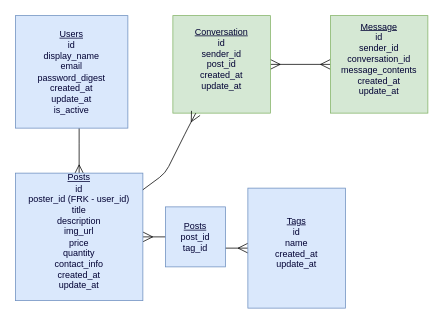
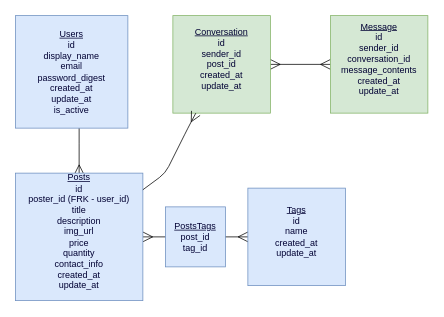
  <mxCell id="0" />
  <mxCell id="1" parent="0" />
  <mxCell id="2" value="" style="edgeStyle=orthogonalEdgeStyle;rounded=0;orthogonalLoop=1;jettySize=auto;html=1;endArrow=ERmany;endFill=0;endSize=9;startSize=11;" parent="1" source="3" target="5" edge="1"><mxGeometry relative="1" as="geometry"><Array as="points"><mxPoint x="105" y="190" /><mxPoint x="105" y="190" /></Array></mxGeometry></mxCell>
  <mxCell id="3" value="&lt;font color=&quot;#000033&quot;&gt;&lt;u&gt;Users&lt;/u&gt;&lt;br&gt;id&lt;br&gt;display_name&lt;br&gt;email&lt;br&gt;password_digest&lt;br&gt;created_at&lt;br&gt;update_at&lt;br&gt;is_active&lt;br&gt;&lt;/font&gt;" style="whiteSpace=wrap;html=1;aspect=fixed;fillColor=#dae8fc;strokeColor=#6c8ebf;" parent="1" vertex="1"><mxGeometry x="20" y="20" width="150" height="150" as="geometry" /></mxCell>
  <mxCell id="4" value="" style="edgeStyle=orthogonalEdgeStyle;rounded=0;orthogonalLoop=1;jettySize=auto;html=1;verticalAlign=middle;horizontal=1;endArrow=ERmany;endFill=0;startArrow=ERmany;startFill=0;endSize=11;startSize=11;" parent="1" source="5" target="6" edge="1"><mxGeometry relative="1" as="geometry" /></mxCell>
  <mxCell id="5" value="&lt;font color=&quot;#000033&quot;&gt;&lt;u&gt;Posts&lt;/u&gt;&lt;br&gt;id&lt;br&gt;poster_id (FRK - user_id)&lt;br&gt;title&lt;br&gt;description&lt;br&gt;img_url&lt;br&gt;price&lt;br&gt;quantity&lt;br&gt;contact_info&lt;br&gt;created_at&lt;br&gt;update_at&lt;br&gt;&lt;br&gt;&lt;/font&gt;" style="whiteSpace=wrap;html=1;aspect=fixed;fillColor=#dae8fc;strokeColor=#6c8ebf;" parent="1" vertex="1"><mxGeometry x="20" y="230" width="170" height="170" as="geometry" /></mxCell>
- <mxCell id="6" value="&lt;font color=&quot;#000033&quot;&gt;&lt;u&gt;Tags&lt;/u&gt;&lt;br&gt;id&lt;br&gt;name&lt;br&gt;created_at&lt;br&gt;update_at&lt;br&gt;&lt;br&gt;&lt;/font&gt;" style="whiteSpace=wrap;html=1;aspect=fixed;fillColor=#dae8fc;strokeColor=#6c8ebf;" parent="1" vertex="1"><mxGeometry x="330" y="250" width="130" height="160" as="geometry" /></mxCell>
+ <mxCell id="6" value="&lt;font color=&quot;#000033&quot;&gt;&lt;u&gt;Tags&lt;/u&gt;&lt;br&gt;id&lt;br&gt;name&lt;br&gt;created_at&lt;br&gt;update_at&lt;br&gt;&lt;br&gt;&lt;/font&gt;" style="whiteSpace=wrap;html=1;aspect=fixed;fillColor=#dae8fc;strokeColor=#6c8ebf;" parent="1" vertex="1"><mxGeometry x="330" y="250" width="130" height="130" as="geometry" /></mxCell>
  <mxCell id="7" value="" style="edgeStyle=orthogonalEdgeStyle;rounded=0;orthogonalLoop=1;jettySize=auto;html=1;startArrow=ERmany;startFill=0;endArrow=ERmany;endFill=0;endSize=11;startSize=11;" parent="1" source="8" target="9" edge="1"><mxGeometry relative="1" as="geometry" /></mxCell>
  <mxCell id="8" value="&lt;font color=&quot;#000033&quot;&gt;&lt;u&gt;Conversation&lt;/u&gt;&lt;br&gt;id&lt;br&gt;sender_id&lt;br&gt;post_id&lt;br&gt;created_at&lt;br&gt;update_at&lt;br&gt;&lt;br&gt;&lt;/font&gt;" style="whiteSpace=wrap;html=1;aspect=fixed;fillColor=#d5e8d4;strokeColor=#82b366;" parent="1" vertex="1"><mxGeometry x="230" y="20" width="130" height="130" as="geometry" /></mxCell>
  <mxCell id="9" value="&lt;font color=&quot;#000033&quot;&gt;&lt;u&gt;Message&lt;/u&gt;&lt;br&gt;id&lt;br&gt;sender_id&lt;br&gt;conversation_id&lt;br&gt;message_contents&lt;br&gt;created_at&lt;br&gt;update_at&lt;br&gt;&lt;br&gt;&lt;/font&gt;" style="whiteSpace=wrap;html=1;aspect=fixed;fillColor=#d5e8d4;strokeColor=#82b366;" parent="1" vertex="1"><mxGeometry x="440" y="20" width="130" height="130" as="geometry" /></mxCell>
  <mxCell id="10" value="" style="endArrow=ERmany;html=1;endFill=0;endSize=11;" parent="1" source="5" target="8" edge="1"><mxGeometry width="50" height="50" relative="1" as="geometry"><mxPoint x="190" y="210" as="sourcePoint" /><mxPoint x="247" y="154" as="targetPoint" /><Array as="points"><mxPoint x="220" y="230" /><mxPoint x="250" y="170" /></Array></mxGeometry></mxCell>
- <mxCell id="11" value="&lt;font color=&quot;#000033&quot;&gt;&lt;u&gt;Posts&lt;/u&gt;&lt;br&gt;post_id&lt;br&gt;tag_id&lt;br&gt;&lt;/font&gt;" style="whiteSpace=wrap;html=1;aspect=fixed;fillColor=#dae8fc;strokeColor=#6c8ebf;" parent="1" vertex="1"><mxGeometry x="220" y="275" width="80" height="80" as="geometry" /></mxCell>
+ <mxCell id="11" value="&lt;font color=&quot;#000033&quot;&gt;&lt;u&gt;PostsTags&lt;/u&gt;&lt;br&gt;post_id&lt;br&gt;tag_id&lt;br&gt;&lt;/font&gt;" style="whiteSpace=wrap;html=1;aspect=fixed;fillColor=#dae8fc;strokeColor=#6c8ebf;" parent="1" vertex="1"><mxGeometry x="220" y="275" width="80" height="80" as="geometry" /></mxCell>
